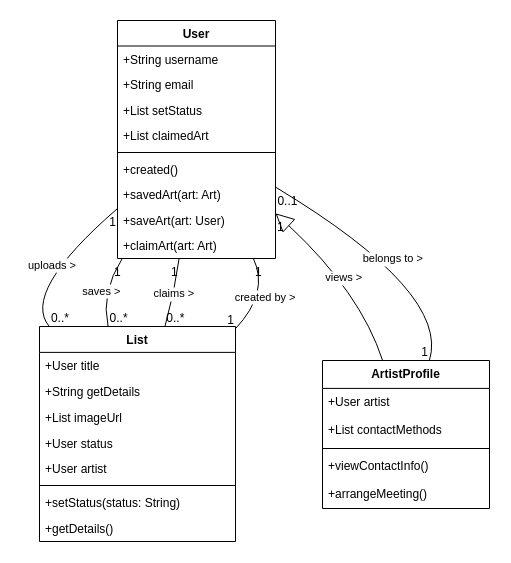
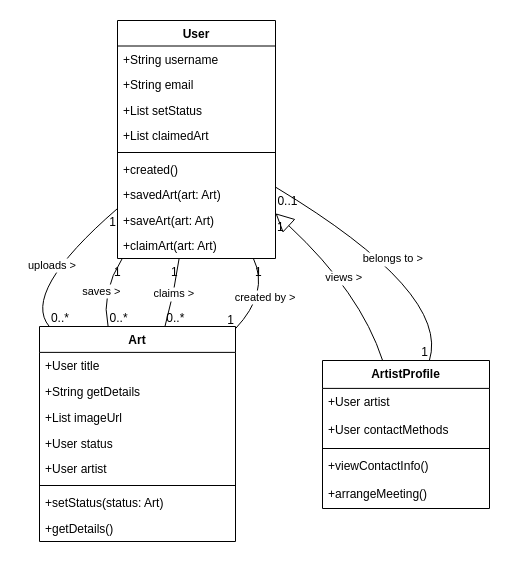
  <mxCell id="0" />
  <mxCell id="1" parent="0" />
  <mxCell id="2" value="User" style="swimlane;fontStyle=1;align=center;verticalAlign=top;childLayout=stackLayout;horizontal=1;startSize=25.5;horizontalStack=0;resizeParent=1;resizeParentMax=0;resizeLast=0;collapsible=0;marginBottom=0;" vertex="1" parent="1"><mxGeometry x="117" y="20" width="158" height="238" as="geometry" /></mxCell>
  <mxCell id="3" value="+String username" style="text;strokeColor=none;fillColor=none;align=left;verticalAlign=top;spacingLeft=4;spacingRight=4;overflow=hidden;rotatable=0;points=[[0,0.5],[1,0.5]];portConstraint=eastwest;" vertex="1" parent="2"><mxGeometry y="26" width="158" height="26" as="geometry" /></mxCell>
  <mxCell id="4" value="+String email" style="text;strokeColor=none;fillColor=none;align=left;verticalAlign=top;spacingLeft=4;spacingRight=4;overflow=hidden;rotatable=0;points=[[0,0.5],[1,0.5]];portConstraint=eastwest;" vertex="1" parent="2"><mxGeometry y="51" width="158" height="26" as="geometry" /></mxCell>
  <mxCell id="5" value="+List setStatus" style="text;strokeColor=none;fillColor=none;align=left;verticalAlign=top;spacingLeft=4;spacingRight=4;overflow=hidden;rotatable=0;points=[[0,0.5],[1,0.5]];portConstraint=eastwest;" vertex="1" parent="2"><mxGeometry y="77" width="158" height="26" as="geometry" /></mxCell>
  <mxCell id="6" value="+List claimedArt" style="text;strokeColor=none;fillColor=none;align=left;verticalAlign=top;spacingLeft=4;spacingRight=4;overflow=hidden;rotatable=0;points=[[0,0.5],[1,0.5]];portConstraint=eastwest;" vertex="1" parent="2"><mxGeometry y="102" width="158" height="26" as="geometry" /></mxCell>
  <mxCell id="7" style="line;strokeWidth=1;fillColor=none;align=left;verticalAlign=middle;spacingTop=-1;spacingLeft=3;spacingRight=3;rotatable=0;labelPosition=right;points=[];portConstraint=eastwest;strokeColor=inherit;" vertex="1" parent="2"><mxGeometry y="128" width="158" height="8" as="geometry" /></mxCell>
  <mxCell id="8" value="+created()" style="text;strokeColor=none;fillColor=none;align=left;verticalAlign=top;spacingLeft=4;spacingRight=4;overflow=hidden;rotatable=0;points=[[0,0.5],[1,0.5]];portConstraint=eastwest;" vertex="1" parent="2"><mxGeometry y="136" width="158" height="26" as="geometry" /></mxCell>
  <mxCell id="9" value="+savedArt(art: Art)" style="text;strokeColor=none;fillColor=none;align=left;verticalAlign=top;spacingLeft=4;spacingRight=4;overflow=hidden;rotatable=0;points=[[0,0.5],[1,0.5]];portConstraint=eastwest;" vertex="1" parent="2"><mxGeometry y="161" width="158" height="26" as="geometry" /></mxCell>
- <mxCell id="10" value="+saveArt(art: User)" style="text;strokeColor=none;fillColor=none;align=left;verticalAlign=top;spacingLeft=4;spacingRight=4;overflow=hidden;rotatable=0;points=[[0,0.5],[1,0.5]];portConstraint=eastwest;" vertex="1" parent="2"><mxGeometry y="187" width="158" height="26" as="geometry" /></mxCell>
+ <mxCell id="10" value="+saveArt(art: Art)" style="text;strokeColor=none;fillColor=none;align=left;verticalAlign=top;spacingLeft=4;spacingRight=4;overflow=hidden;rotatable=0;points=[[0,0.5],[1,0.5]];portConstraint=eastwest;" vertex="1" parent="2"><mxGeometry y="187" width="158" height="26" as="geometry" /></mxCell>
  <mxCell id="11" value="+claimArt(art: Art)" style="text;strokeColor=none;fillColor=none;align=left;verticalAlign=top;spacingLeft=4;spacingRight=4;overflow=hidden;rotatable=0;points=[[0,0.5],[1,0.5]];portConstraint=eastwest;" vertex="1" parent="2"><mxGeometry y="212" width="158" height="26" as="geometry" /></mxCell>
- <mxCell id="12" value="List" style="swimlane;fontStyle=1;align=center;verticalAlign=top;childLayout=stackLayout;horizontal=1;startSize=25.875;horizontalStack=0;resizeParent=1;resizeParentMax=0;resizeLast=0;collapsible=0;marginBottom=0;" vertex="1" parent="1"><mxGeometry x="39" y="326" width="196" height="215" as="geometry" /></mxCell>
+ <mxCell id="12" value="Art" style="swimlane;fontStyle=1;align=center;verticalAlign=top;childLayout=stackLayout;horizontal=1;startSize=25.875;horizontalStack=0;resizeParent=1;resizeParentMax=0;resizeLast=0;collapsible=0;marginBottom=0;" vertex="1" parent="1"><mxGeometry x="39" y="326" width="196" height="215" as="geometry" /></mxCell>
  <mxCell id="13" value="+User title" style="text;strokeColor=none;fillColor=none;align=left;verticalAlign=top;spacingLeft=4;spacingRight=4;overflow=hidden;rotatable=0;points=[[0,0.5],[1,0.5]];portConstraint=eastwest;" vertex="1" parent="12"><mxGeometry y="26" width="196" height="26" as="geometry" /></mxCell>
  <mxCell id="14" value="+String getDetails" style="text;strokeColor=none;fillColor=none;align=left;verticalAlign=top;spacingLeft=4;spacingRight=4;overflow=hidden;rotatable=0;points=[[0,0.5],[1,0.5]];portConstraint=eastwest;" vertex="1" parent="12"><mxGeometry y="52" width="196" height="26" as="geometry" /></mxCell>
  <mxCell id="15" value="+List imageUrl" style="text;strokeColor=none;fillColor=none;align=left;verticalAlign=top;spacingLeft=4;spacingRight=4;overflow=hidden;rotatable=0;points=[[0,0.5],[1,0.5]];portConstraint=eastwest;" vertex="1" parent="12"><mxGeometry y="78" width="196" height="26" as="geometry" /></mxCell>
  <mxCell id="16" value="+User status" style="text;strokeColor=none;fillColor=none;align=left;verticalAlign=top;spacingLeft=4;spacingRight=4;overflow=hidden;rotatable=0;points=[[0,0.5],[1,0.5]];portConstraint=eastwest;" vertex="1" parent="12"><mxGeometry y="104" width="196" height="26" as="geometry" /></mxCell>
  <mxCell id="17" value="+User artist" style="text;strokeColor=none;fillColor=none;align=left;verticalAlign=top;spacingLeft=4;spacingRight=4;overflow=hidden;rotatable=0;points=[[0,0.5],[1,0.5]];portConstraint=eastwest;" vertex="1" parent="12"><mxGeometry y="129" width="196" height="26" as="geometry" /></mxCell>
  <mxCell id="18" style="line;strokeWidth=1;fillColor=none;align=left;verticalAlign=middle;spacingTop=-1;spacingLeft=3;spacingRight=3;rotatable=0;labelPosition=right;points=[];portConstraint=eastwest;strokeColor=inherit;" vertex="1" parent="12"><mxGeometry y="155" width="196" height="8" as="geometry" /></mxCell>
- <mxCell id="19" value="+setStatus(status: String)" style="text;strokeColor=none;fillColor=none;align=left;verticalAlign=top;spacingLeft=4;spacingRight=4;overflow=hidden;rotatable=0;points=[[0,0.5],[1,0.5]];portConstraint=eastwest;" vertex="1" parent="12"><mxGeometry y="163" width="196" height="26" as="geometry" /></mxCell>
+ <mxCell id="19" value="+setStatus(status: Art)" style="text;strokeColor=none;fillColor=none;align=left;verticalAlign=top;spacingLeft=4;spacingRight=4;overflow=hidden;rotatable=0;points=[[0,0.5],[1,0.5]];portConstraint=eastwest;" vertex="1" parent="12"><mxGeometry y="163" width="196" height="26" as="geometry" /></mxCell>
  <mxCell id="20" value="+getDetails()" style="text;strokeColor=none;fillColor=none;align=left;verticalAlign=top;spacingLeft=4;spacingRight=4;overflow=hidden;rotatable=0;points=[[0,0.5],[1,0.5]];portConstraint=eastwest;" vertex="1" parent="12"><mxGeometry y="189" width="196" height="26" as="geometry" /></mxCell>
  <mxCell id="21" value="ArtistProfile" style="swimlane;fontStyle=1;align=center;verticalAlign=top;childLayout=stackLayout;horizontal=1;startSize=27.9;horizontalStack=0;resizeParent=1;resizeParentMax=0;resizeLast=0;collapsible=0;marginBottom=0;" vertex="1" parent="1"><mxGeometry x="322" y="360" width="167" height="148" as="geometry" /></mxCell>
  <mxCell id="22" value="+User artist" style="text;strokeColor=none;fillColor=none;align=left;verticalAlign=top;spacingLeft=4;spacingRight=4;overflow=hidden;rotatable=0;points=[[0,0.5],[1,0.5]];portConstraint=eastwest;" vertex="1" parent="21"><mxGeometry y="28" width="167" height="28" as="geometry" /></mxCell>
- <mxCell id="23" value="+List contactMethods" style="text;strokeColor=none;fillColor=none;align=left;verticalAlign=top;spacingLeft=4;spacingRight=4;overflow=hidden;rotatable=0;points=[[0,0.5],[1,0.5]];portConstraint=eastwest;" vertex="1" parent="21"><mxGeometry y="56" width="167" height="28" as="geometry" /></mxCell>
+ <mxCell id="23" value="+User contactMethods" style="text;strokeColor=none;fillColor=none;align=left;verticalAlign=top;spacingLeft=4;spacingRight=4;overflow=hidden;rotatable=0;points=[[0,0.5],[1,0.5]];portConstraint=eastwest;" vertex="1" parent="21"><mxGeometry y="56" width="167" height="28" as="geometry" /></mxCell>
  <mxCell id="24" style="line;strokeWidth=1;fillColor=none;align=left;verticalAlign=middle;spacingTop=-1;spacingLeft=3;spacingRight=3;rotatable=0;labelPosition=right;points=[];portConstraint=eastwest;strokeColor=inherit;" vertex="1" parent="21"><mxGeometry y="84" width="167" height="8" as="geometry" /></mxCell>
  <mxCell id="25" value="+viewContactInfo()" style="text;strokeColor=none;fillColor=none;align=left;verticalAlign=top;spacingLeft=4;spacingRight=4;overflow=hidden;rotatable=0;points=[[0,0.5],[1,0.5]];portConstraint=eastwest;" vertex="1" parent="21"><mxGeometry y="92" width="167" height="28" as="geometry" /></mxCell>
  <mxCell id="26" value="+arrangeMeeting()" style="text;strokeColor=none;fillColor=none;align=left;verticalAlign=top;spacingLeft=4;spacingRight=4;overflow=hidden;rotatable=0;points=[[0,0.5],[1,0.5]];portConstraint=eastwest;" vertex="1" parent="21"><mxGeometry y="120" width="167" height="28" as="geometry" /></mxCell>
  <mxCell id="27" value="uploads &gt;" style="curved=1;startArrow=none;endArrow=none;exitX=0;exitY=0.79;entryX=0.05;entryY=0;" edge="1" parent="1" source="2" target="12"><mxGeometry relative="1" as="geometry"><Array as="points"><mxPoint x="20" y="292" /></Array></mxGeometry></mxCell>
  <mxCell id="28" value="1" style="edgeLabel;resizable=0;labelBackgroundColor=none;fontSize=12;align=right;verticalAlign=top;" vertex="1" parent="27"><mxGeometry x="-1" relative="1" as="geometry" /></mxCell>
  <mxCell id="29" value="0..*" style="edgeLabel;resizable=0;labelBackgroundColor=none;fontSize=12;align=left;verticalAlign=bottom;" vertex="1" parent="27"><mxGeometry x="1" relative="1" as="geometry" /></mxCell>
  <mxCell id="30" value="saves &gt;" style="curved=1;startArrow=none;endArrow=none;exitX=0.03;exitY=1;entryX=0.35;entryY=0;" edge="1" parent="1" source="2" target="12"><mxGeometry relative="1" as="geometry"><Array as="points"><mxPoint x="100" y="292" /></Array></mxGeometry></mxCell>
  <mxCell id="31" value="1" style="edgeLabel;resizable=0;labelBackgroundColor=none;fontSize=12;align=right;verticalAlign=top;" vertex="1" parent="30"><mxGeometry x="-1" relative="1" as="geometry" /></mxCell>
  <mxCell id="32" value="0..*" style="edgeLabel;resizable=0;labelBackgroundColor=none;fontSize=12;align=left;verticalAlign=bottom;" vertex="1" parent="30"><mxGeometry x="1" relative="1" as="geometry" /></mxCell>
  <mxCell id="33" value="claims &gt;" style="curved=1;startArrow=none;endArrow=none;exitX=0.39;exitY=1;entryX=0.64;entryY=0;" edge="1" parent="1" source="2" target="12"><mxGeometry relative="1" as="geometry"><Array as="points"><mxPoint x="174" y="292" /></Array></mxGeometry></mxCell>
  <mxCell id="34" value="1" style="edgeLabel;resizable=0;labelBackgroundColor=none;fontSize=12;align=right;verticalAlign=top;" vertex="1" parent="33"><mxGeometry x="-1" relative="1" as="geometry" /></mxCell>
  <mxCell id="35" value="0..*" style="edgeLabel;resizable=0;labelBackgroundColor=none;fontSize=12;align=left;verticalAlign=bottom;" vertex="1" parent="33"><mxGeometry x="1" relative="1" as="geometry" /></mxCell>
  <mxCell id="36" value="views &gt;" style="curved=1;startArrow=block;startSize=16;startFill=0;endArrow=none;exitX=1;exitY=0.81;entryX=0.36;entryY=0;" edge="1" parent="1" source="2" target="21"><mxGeometry relative="1" as="geometry"><Array as="points"><mxPoint x="360" y="292" /></Array></mxGeometry></mxCell>
  <mxCell id="37" value="1" style="edgeLabel;resizable=0;labelBackgroundColor=none;fontSize=12;align=left;verticalAlign=top;" vertex="1" parent="36"><mxGeometry x="-1" relative="1" as="geometry" /></mxCell>
  <mxCell id="38" value="created by &gt;" style="curved=1;startArrow=none;endArrow=none;exitX=1;exitY=0.01;entryX=0.86;entryY=1;" edge="1" parent="1" source="12" target="2"><mxGeometry relative="1" as="geometry"><Array as="points"><mxPoint x="269" y="292" /></Array></mxGeometry></mxCell>
  <mxCell id="39" value="1" style="edgeLabel;resizable=0;labelBackgroundColor=none;fontSize=12;align=right;verticalAlign=bottom;" vertex="1" parent="38"><mxGeometry x="-1" relative="1" as="geometry" /></mxCell>
  <mxCell id="40" value="1" style="edgeLabel;resizable=0;labelBackgroundColor=none;fontSize=12;align=left;verticalAlign=top;" vertex="1" parent="38"><mxGeometry x="1" relative="1" as="geometry" /></mxCell>
  <mxCell id="41" value="belongs to &gt;" style="curved=1;startArrow=none;endArrow=none;exitX=0.64;exitY=0;entryX=1;entryY=0.7;" edge="1" parent="1" source="21" target="2"><mxGeometry relative="1" as="geometry"><Array as="points"><mxPoint x="450" y="292" /></Array></mxGeometry></mxCell>
  <mxCell id="42" value="1" style="edgeLabel;resizable=0;labelBackgroundColor=none;fontSize=12;align=right;verticalAlign=bottom;" vertex="1" parent="41"><mxGeometry x="-1" relative="1" as="geometry" /></mxCell>
  <mxCell id="43" value="0..1" style="edgeLabel;resizable=0;labelBackgroundColor=none;fontSize=12;align=left;verticalAlign=top;" vertex="1" parent="41"><mxGeometry x="1" relative="1" as="geometry" /></mxCell>
